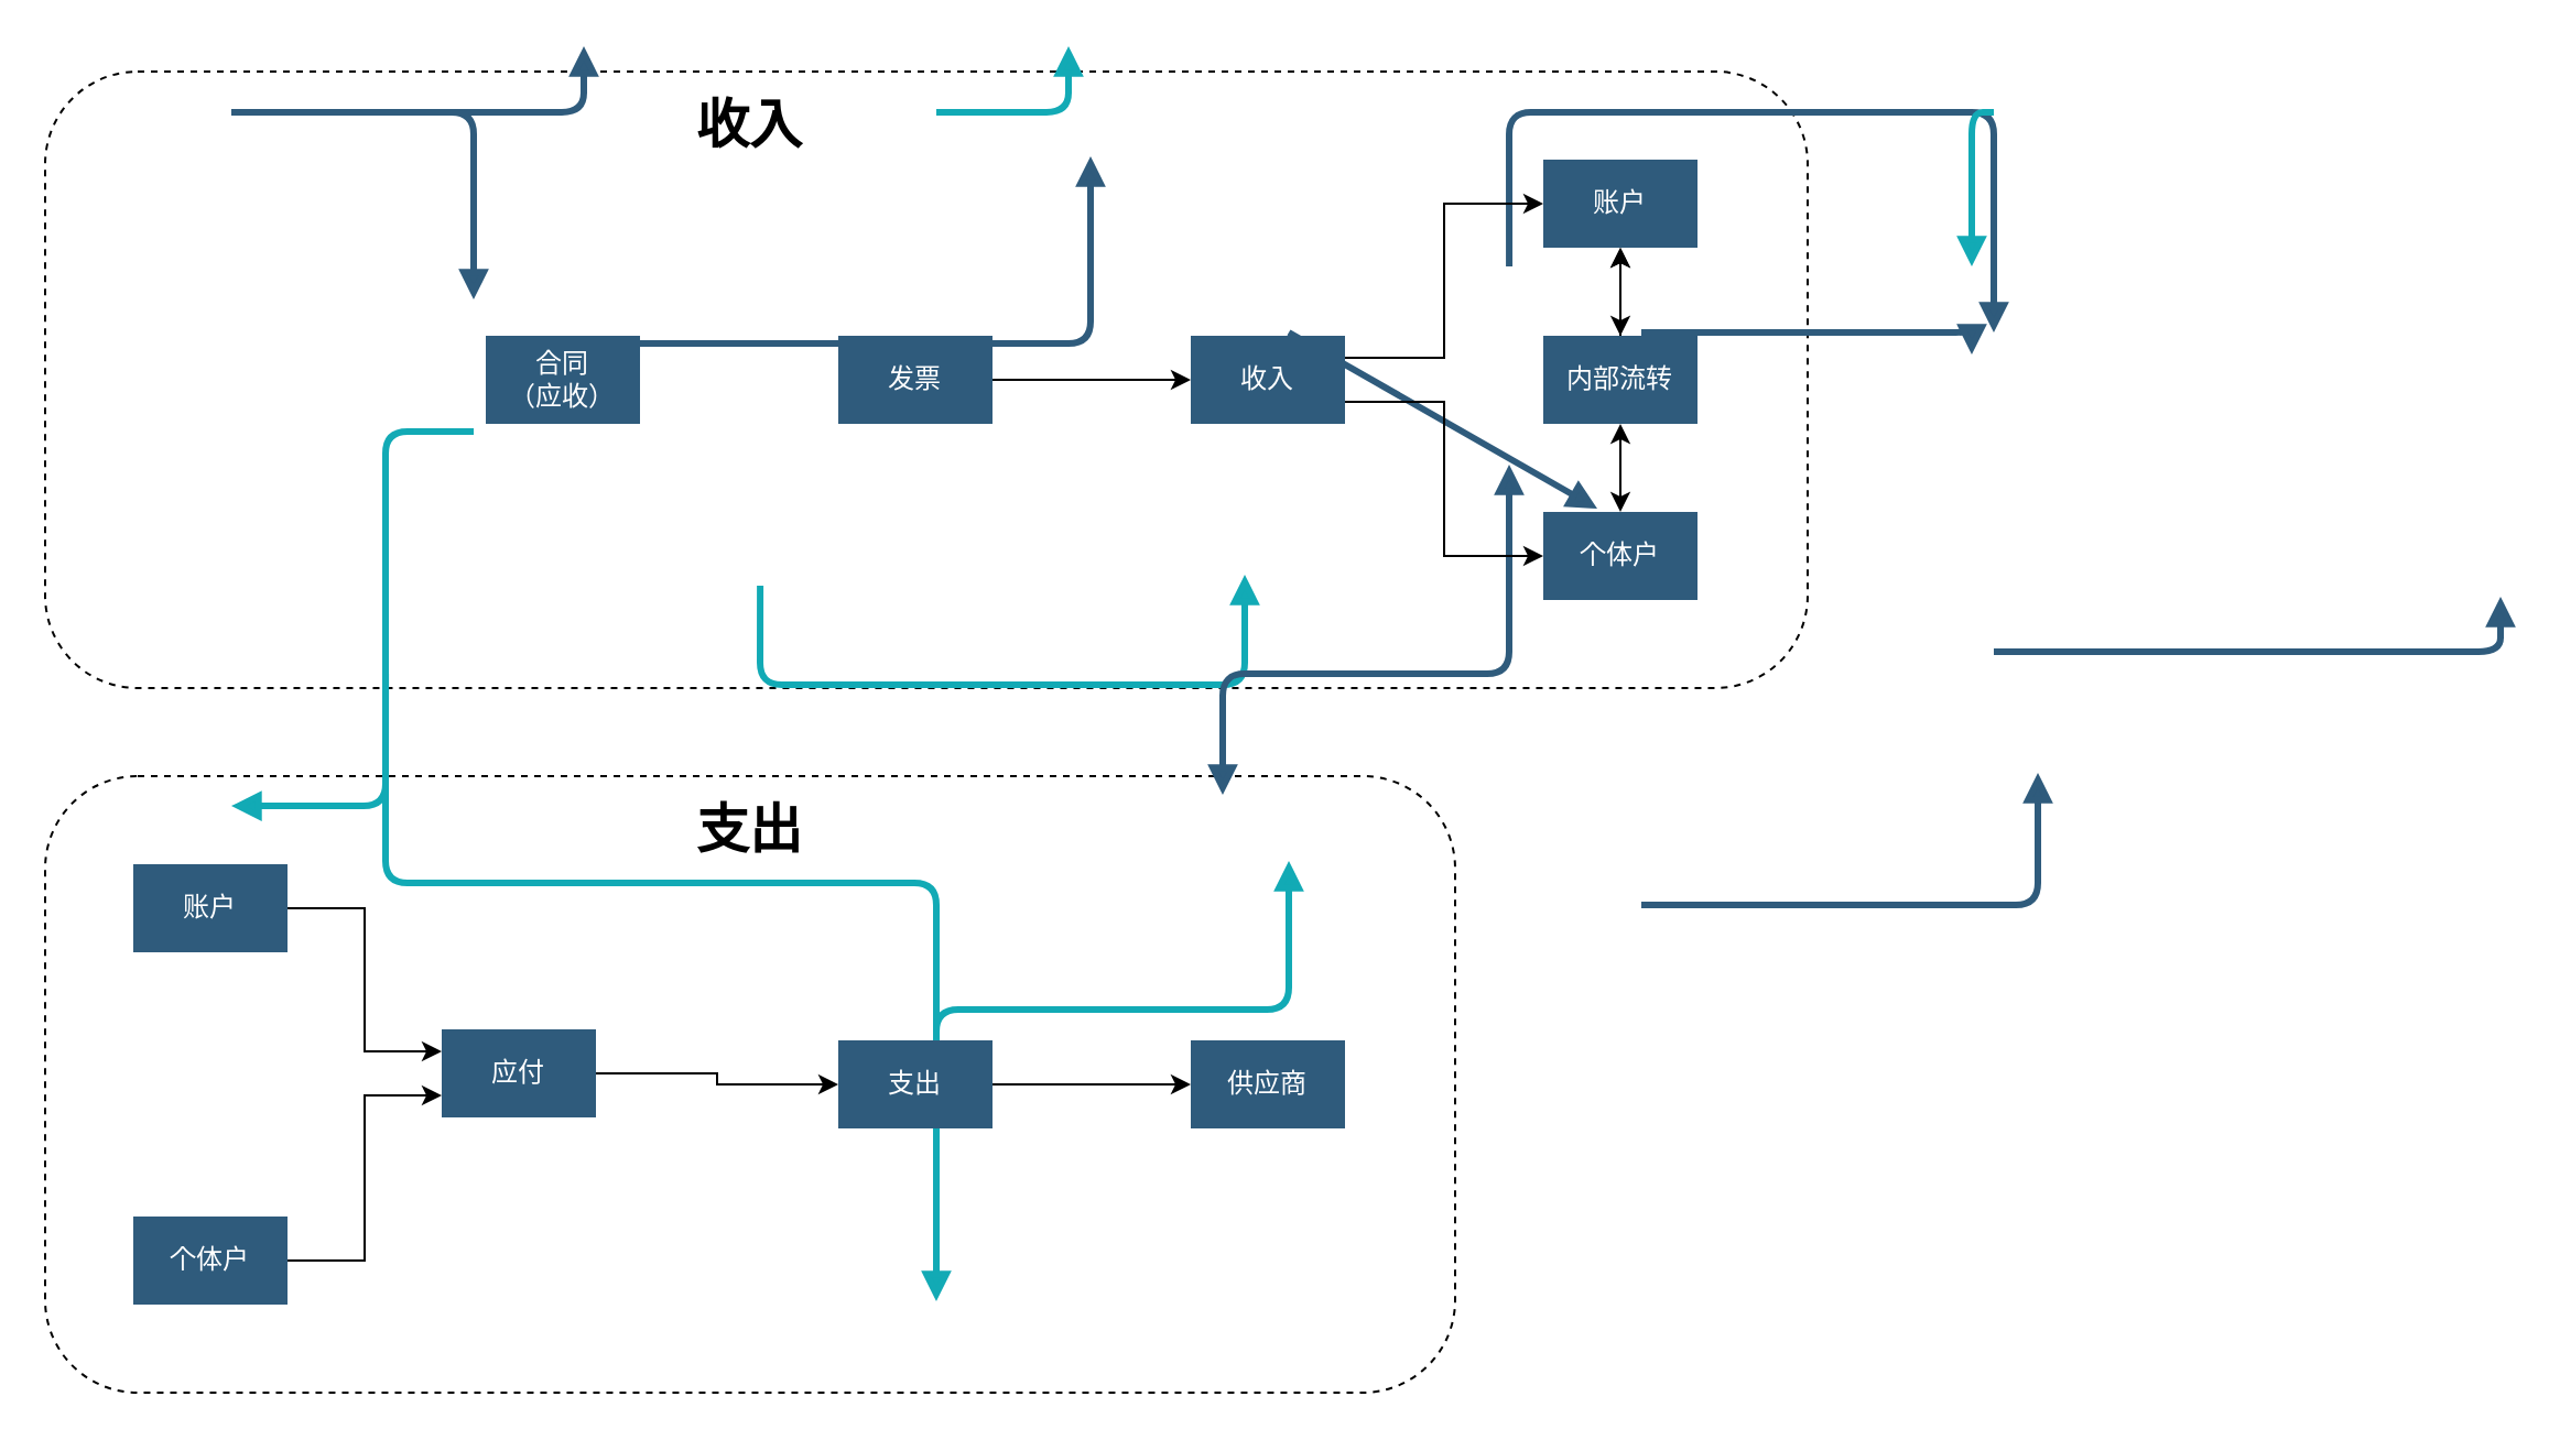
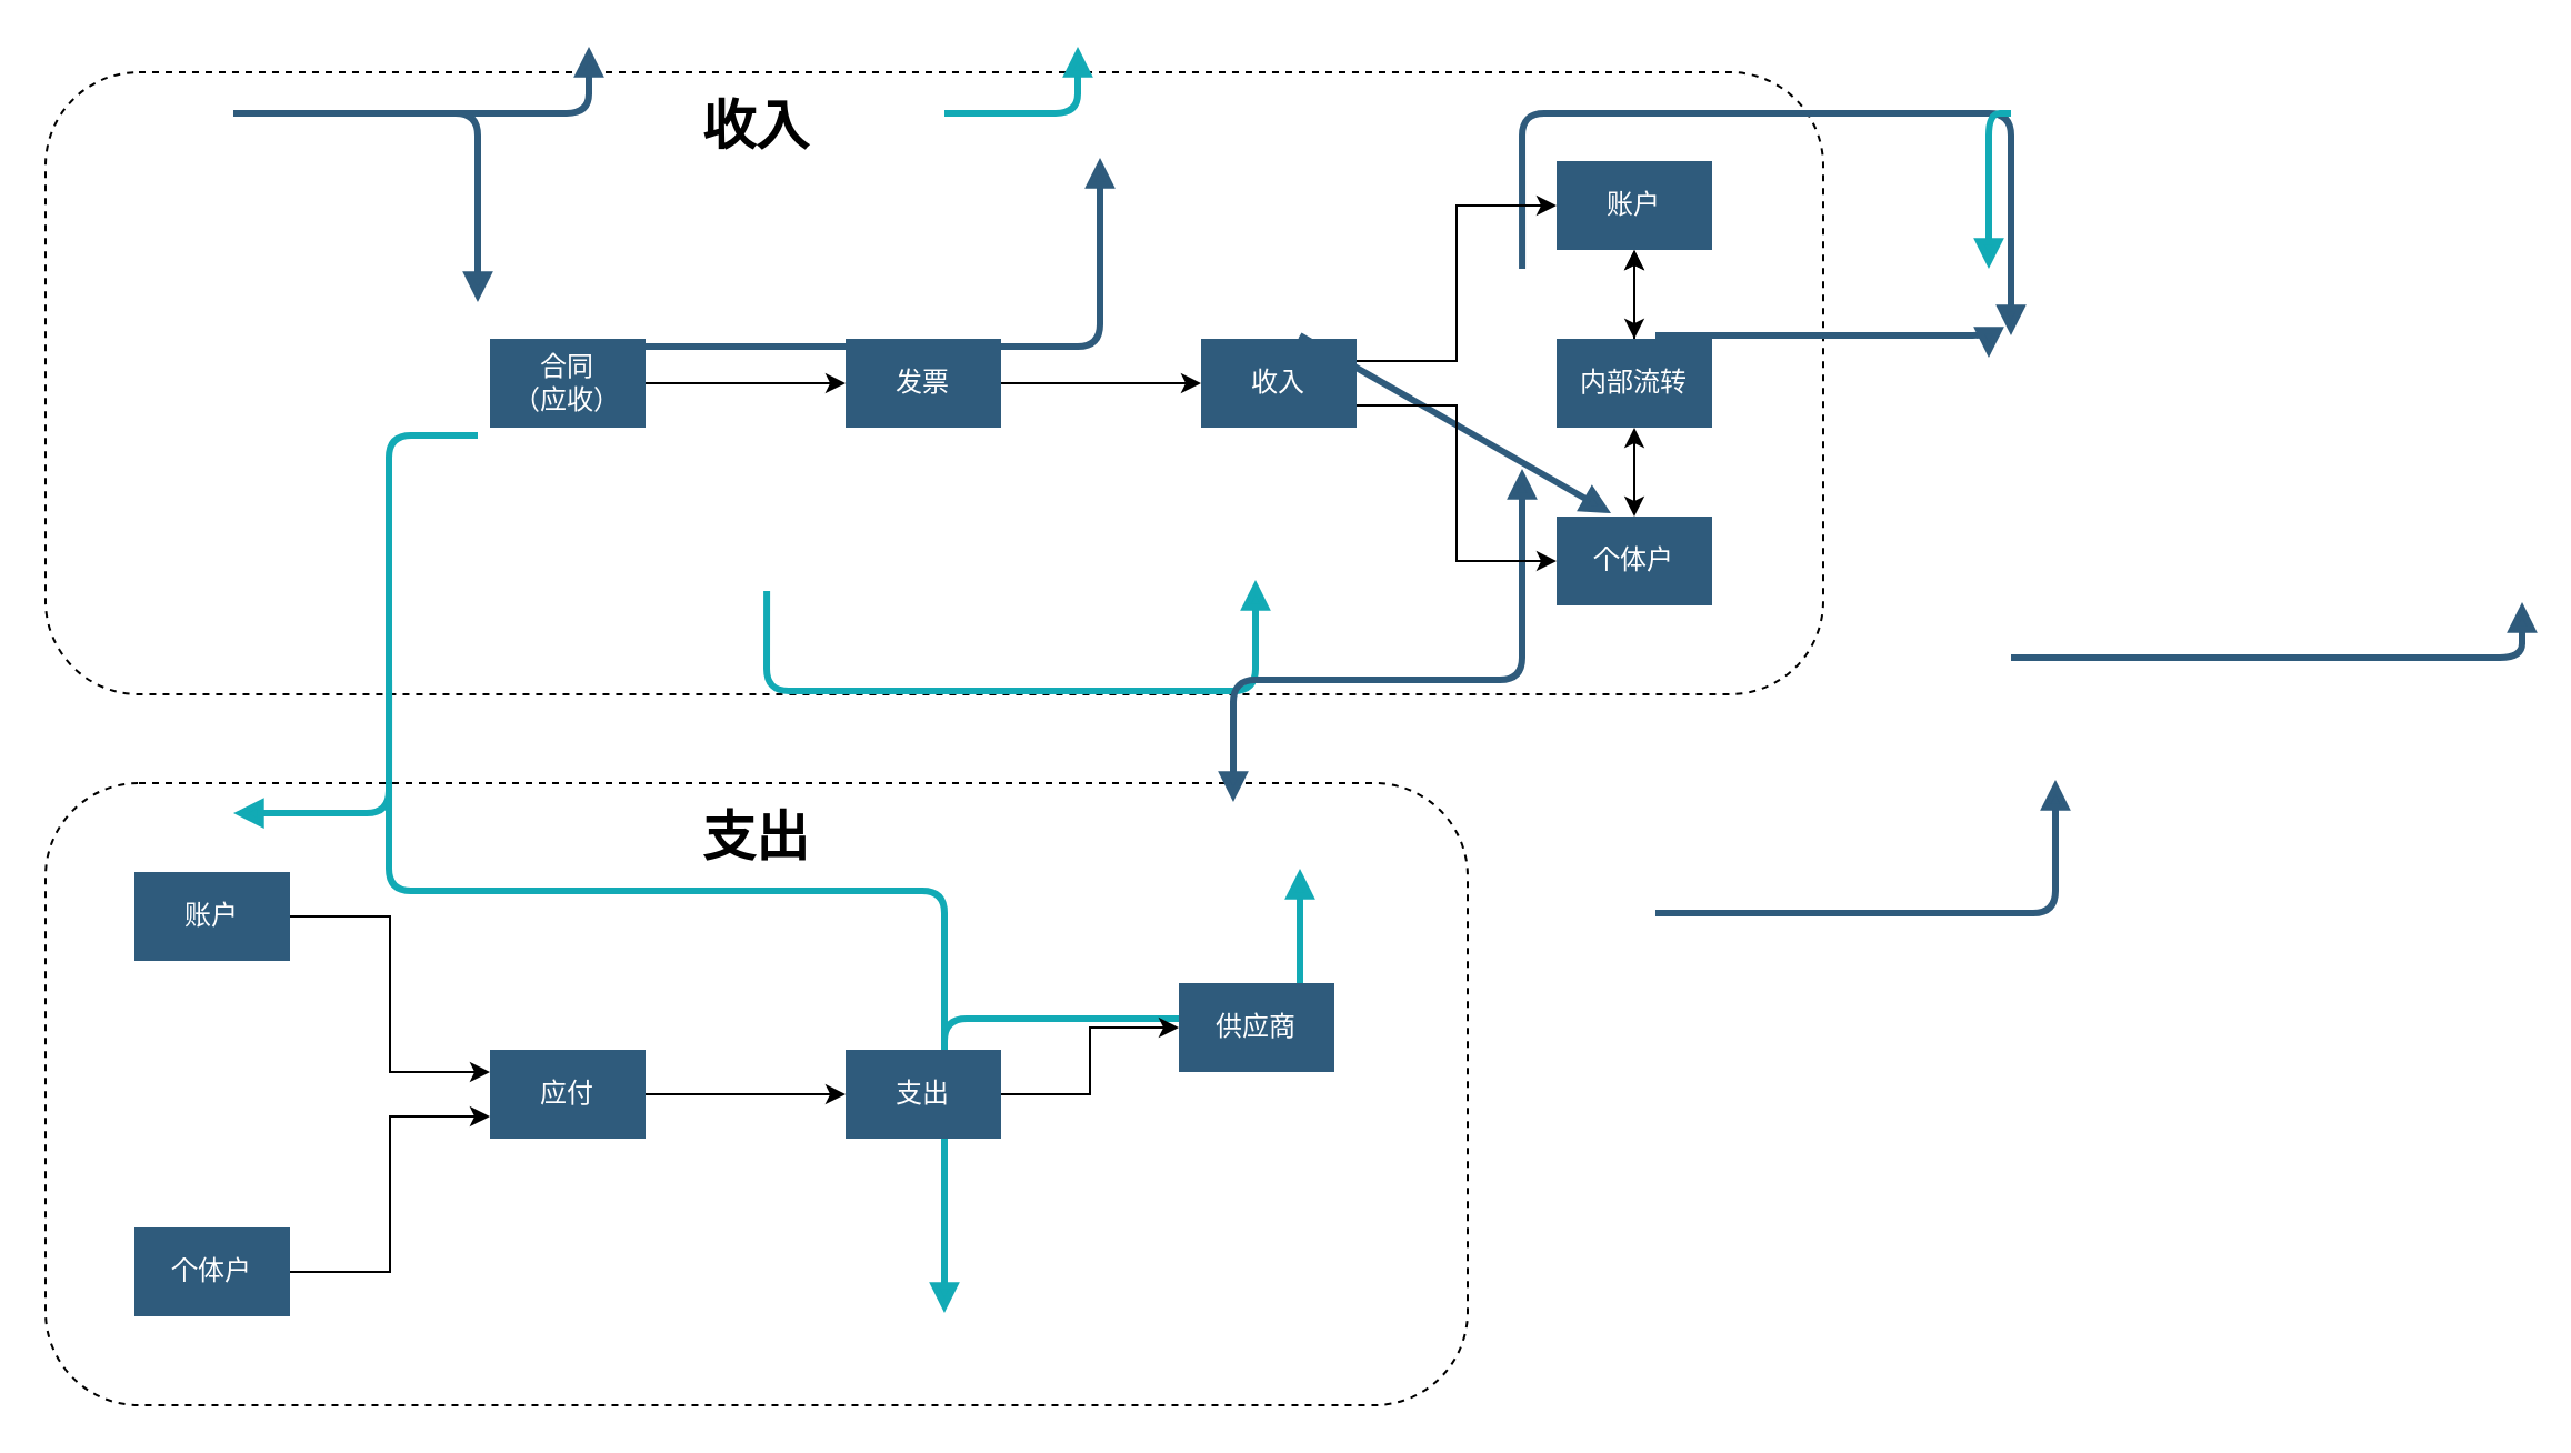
  <mxCell id="0" />
  <mxCell id="1" parent="0" />
  <mxCell id="2" value="" style="rounded=1;whiteSpace=wrap;html=1;fillColor=none;dashed=1;" vertex="1" parent="1"><mxGeometry x="20" y="352" width="640" height="280" as="geometry" /></mxCell>
  <mxCell id="3" value="" style="rounded=1;whiteSpace=wrap;html=1;fillColor=none;dashed=1;" vertex="1" parent="1"><mxGeometry x="20" y="32" width="800" height="280" as="geometry" /></mxCell>
  <mxCell id="4" value="" style="edgeStyle=segmentEdgeStyle;strokeColor=#2F5B7C;strokeWidth=3;html=1;endArrow=block;endFill=1;" parent="1" edge="1"><mxGeometry x="164.5" y="178.5" width="100" height="100" as="geometry"><mxPoint x="104.5" y="50.545" as="sourcePoint" /><mxPoint x="264.5" y="20.5" as="targetPoint" /></mxGeometry></mxCell>
  <mxCell id="5" value="" style="edgeStyle=segmentEdgeStyle;strokeColor=#12AAB5;strokeWidth=3;html=1;endArrow=block;endFill=1;" parent="1" edge="1"><mxGeometry x="164.5" y="433.5" width="100" height="100" as="geometry"><mxPoint x="214.5" y="195.5" as="sourcePoint" /><mxPoint x="104.5" y="365.545" as="targetPoint" /><Array as="points"><mxPoint x="174.5" y="365.5" /></Array></mxGeometry></mxCell>
  <mxCell id="6" value="" style="edgeStyle=segmentEdgeStyle;strokeColor=#2F5B7C;strokeWidth=3;html=1;endArrow=block;endFill=1;" parent="1" edge="1"><mxGeometry x="164.5" y="178.5" width="100" height="100" as="geometry"><mxPoint x="104.5" y="50.5" as="sourcePoint" /><mxPoint x="214.5" y="135.5" as="targetPoint" /></mxGeometry></mxCell>
  <mxCell id="7" value="" style="edgeStyle=segmentEdgeStyle;strokeColor=#12AAB5;strokeWidth=3;html=1;endArrow=block;endFill=1;" parent="1" edge="1"><mxGeometry x="234.5" y="433.5" width="100" height="100" as="geometry"><mxPoint x="174.545" y="305.5" as="sourcePoint" /><mxPoint x="424.5" y="590.5" as="targetPoint" /><Array as="points"><mxPoint x="174.5" y="400.5" /></Array></mxGeometry></mxCell>
  <mxCell id="8" value="" style="edgeStyle=elbowEdgeStyle;elbow=vertical;strokeColor=#12AAB5;strokeWidth=3;html=1;endArrow=block;endFill=1;" parent="1" edge="1"><mxGeometry x="484.5" y="623.5" width="100" height="100" as="geometry"><mxPoint x="424.5" y="525.364" as="sourcePoint" /><mxPoint x="584.5" y="390.5" as="targetPoint" /></mxGeometry></mxCell>
  <mxCell id="9" value="" style="edgeStyle=segmentEdgeStyle;strokeColor=#2F5B7C;strokeWidth=3;html=1;endArrow=block;endFill=1;" parent="1" edge="1"><mxGeometry x="324.5" y="283.5" width="100" height="100" as="geometry"><mxPoint x="264.5" y="155.545" as="sourcePoint" /><mxPoint x="494.5" y="70.5" as="targetPoint" /><Array as="points" /></mxGeometry></mxCell>
  <mxCell id="10" value="" style="edgeStyle=segmentEdgeStyle;strokeColor=#12AAB5;strokeWidth=3;html=1;endArrow=block;endFill=1;" parent="1" edge="1"><mxGeometry x="484.5" y="178.5" width="100" height="100" as="geometry"><mxPoint x="424.5" y="50.545" as="sourcePoint" /><mxPoint x="484.5" y="20.5" as="targetPoint" /></mxGeometry></mxCell>
  <mxCell id="11" value="" style="edgeStyle=none;strokeColor=#2F5B7C;strokeWidth=3;html=1;endArrow=block;endFill=1;" parent="1" edge="1"><mxGeometry x="644.5" y="278.5" width="100" height="100" as="geometry"><mxPoint x="584.5" y="150.5" as="sourcePoint" /><mxPoint x="724.5" y="230.5" as="targetPoint" /></mxGeometry></mxCell>
  <mxCell id="12" value="" style="edgeStyle=segmentEdgeStyle;strokeColor=#12AAB5;strokeWidth=3;html=1;endArrow=block;endFill=1;" parent="1" edge="1"><mxGeometry x="404.5" y="393.5" width="100" height="100" as="geometry"><mxPoint x="344.545" y="265.5" as="sourcePoint" /><mxPoint x="564.5" y="260.5" as="targetPoint" /><Array as="points"><mxPoint x="344.5" y="310.5" /></Array></mxGeometry></mxCell>
  <mxCell id="13" value="" style="edgeStyle=segmentEdgeStyle;strokeColor=#2F5B7C;strokeWidth=3;html=1;endArrow=block;endFill=1;" parent="1" edge="1"><mxGeometry x="644.5" y="308.5" width="100" height="100" as="geometry"><mxPoint x="584.5" y="305.545" as="sourcePoint" /><mxPoint x="684.5" y="210.5" as="targetPoint" /></mxGeometry></mxCell>
  <mxCell id="14" value="" style="edgeStyle=segmentEdgeStyle;strokeColor=#2F5B7C;strokeWidth=3;html=1;endArrow=block;endFill=1;" parent="1" edge="1"><mxGeometry x="644.5" y="433.5" width="100" height="100" as="geometry"><mxPoint x="584.5" y="305.545" as="sourcePoint" /><mxPoint x="554.5" y="360.5" as="targetPoint" /></mxGeometry></mxCell>
  <mxCell id="15" value="" style="edgeStyle=segmentEdgeStyle;strokeColor=#2F5B7C;strokeWidth=3;html=1;endArrow=block;endFill=1;" parent="1" edge="1"><mxGeometry x="744.5" y="178.5" width="100" height="100" as="geometry"><mxPoint x="684.545" y="120.5" as="sourcePoint" /><mxPoint x="904.5" y="150.5" as="targetPoint" /><Array as="points"><mxPoint x="684.5" y="50.5" /></Array></mxGeometry></mxCell>
  <mxCell id="16" value="" style="edgeStyle=segmentEdgeStyle;strokeColor=#2F5B7C;strokeWidth=3;html=1;endArrow=block;endFill=1;" parent="1" edge="1"><mxGeometry x="804.5" y="278.5" width="100" height="100" as="geometry"><mxPoint x="744.5" y="150.545" as="sourcePoint" /><mxPoint x="894.5" y="160.5" as="targetPoint" /></mxGeometry></mxCell>
  <mxCell id="17" value="" style="edgeStyle=segmentEdgeStyle;strokeColor=#2F5B7C;strokeWidth=3;html=1;endArrow=block;endFill=1;" parent="1" edge="1"><mxGeometry x="804.5" y="538.5" width="100" height="100" as="geometry"><mxPoint x="744.5" y="410.545" as="sourcePoint" /><mxPoint x="924.5" y="350.5" as="targetPoint" /></mxGeometry></mxCell>
  <mxCell id="18" value="" style="edgeStyle=segmentEdgeStyle;strokeColor=#2F5B7C;strokeWidth=3;html=1;endArrow=block;endFill=1;" parent="1" edge="1"><mxGeometry x="964.5" y="423.5" width="100" height="100" as="geometry"><mxPoint x="904.5" y="295.545" as="sourcePoint" /><mxPoint x="1134.5" y="270.5" as="targetPoint" /></mxGeometry></mxCell>
  <mxCell id="19" value="" style="edgeStyle=segmentEdgeStyle;strokeColor=#12AAB5;strokeWidth=3;html=1;endArrow=block;endFill=1;" parent="1" edge="1"><mxGeometry x="964.5" y="178.5" width="100" height="100" as="geometry"><mxPoint x="904.5" y="50.545" as="sourcePoint" /><mxPoint x="894.5" y="120.5" as="targetPoint" /></mxGeometry></mxCell>
  <mxCell id="20" style="edgeStyle=orthogonalEdgeStyle;rounded=0;orthogonalLoop=1;jettySize=auto;html=1;exitX=1;exitY=0.25;exitDx=0;exitDy=0;entryX=0;entryY=0.5;entryDx=0;entryDy=0;" edge="1" parent="1" source="22" target="32"><mxGeometry relative="1" as="geometry" /></mxCell>
  <mxCell id="21" style="edgeStyle=orthogonalEdgeStyle;rounded=0;orthogonalLoop=1;jettySize=auto;html=1;exitX=1;exitY=0.75;exitDx=0;exitDy=0;entryX=0;entryY=0.5;entryDx=0;entryDy=0;" edge="1" parent="1" source="22" target="34"><mxGeometry relative="1" as="geometry" /></mxCell>
  <mxCell id="22" value="收入" style="whiteSpace=wrap;fillColor=#2f5b7c;strokeColor=none;shadow=0;fontColor=#FFFFFF;fontFamily=Helvetica;fontStyle=0;html=1;fontSize=12;spacing=6;verticalAlign=middle;" vertex="1" parent="1"><mxGeometry x="540" y="152" width="70" height="40" as="geometry" /></mxCell>
  <mxCell id="23" style="edgeStyle=orthogonalEdgeStyle;rounded=0;orthogonalLoop=1;jettySize=auto;html=1;exitX=1;exitY=0.5;exitDx=0;exitDy=0;entryX=0;entryY=0.5;entryDx=0;entryDy=0;" edge="1" parent="1" source="24" target="31"><mxGeometry relative="1" as="geometry" /></mxCell>
  <mxCell id="24" value="支出" style="whiteSpace=wrap;fillColor=#2f5b7c;strokeColor=none;shadow=0;fontColor=#FFFFFF;fontFamily=Helvetica;fontStyle=0;html=1;fontSize=12;spacing=6;verticalAlign=middle;" vertex="1" parent="1"><mxGeometry x="380" y="472" width="70" height="40" as="geometry" /></mxCell>
+ <mxCell id="25" style="edgeStyle=orthogonalEdgeStyle;rounded=0;orthogonalLoop=1;jettySize=auto;html=1;exitX=1;exitY=0.5;exitDx=0;exitDy=0;" edge="1" parent="1" source="26" target="28"><mxGeometry relative="1" as="geometry" /></mxCell>
  <mxCell id="26" value="合同&lt;div&gt;（应收）&lt;/div&gt;" style="whiteSpace=wrap;fillColor=#2f5b7c;strokeColor=none;shadow=0;fontColor=#FFFFFF;fontFamily=Helvetica;fontStyle=0;html=1;fontSize=12;spacing=6;verticalAlign=middle;" vertex="1" parent="1"><mxGeometry x="220" y="152" width="70" height="40" as="geometry" /></mxCell>
  <mxCell id="27" style="edgeStyle=orthogonalEdgeStyle;rounded=0;orthogonalLoop=1;jettySize=auto;html=1;exitX=1;exitY=0.5;exitDx=0;exitDy=0;entryX=0;entryY=0.5;entryDx=0;entryDy=0;" edge="1" parent="1" source="28" target="22"><mxGeometry relative="1" as="geometry" /></mxCell>
  <mxCell id="28" value="发票" style="whiteSpace=wrap;fillColor=#2f5b7c;strokeColor=none;shadow=0;fontColor=#FFFFFF;fontFamily=Helvetica;fontStyle=0;html=1;fontSize=12;spacing=6;verticalAlign=middle;" vertex="1" parent="1"><mxGeometry x="380" y="152" width="70" height="40" as="geometry" /></mxCell>
  <mxCell id="29" style="edgeStyle=orthogonalEdgeStyle;rounded=0;orthogonalLoop=1;jettySize=auto;html=1;exitX=1;exitY=0.5;exitDx=0;exitDy=0;entryX=0;entryY=0.5;entryDx=0;entryDy=0;" edge="1" parent="1" source="30" target="24"><mxGeometry relative="1" as="geometry" /></mxCell>
- <mxCell id="30" value="应付" style="whiteSpace=wrap;fillColor=#2f5b7c;strokeColor=none;shadow=0;fontColor=#FFFFFF;fontFamily=Helvetica;fontStyle=0;html=1;fontSize=12;spacing=6;verticalAlign=middle;" vertex="1" parent="1"><mxGeometry x="200" y="467" width="70" height="40" as="geometry" /></mxCell>
- <mxCell id="31" value="供应商" style="whiteSpace=wrap;fillColor=#2f5b7c;strokeColor=none;shadow=0;fontColor=#FFFFFF;fontFamily=Helvetica;fontStyle=0;html=1;fontSize=12;spacing=6;verticalAlign=middle;" vertex="1" parent="1"><mxGeometry x="540" y="472" width="70" height="40" as="geometry" /></mxCell>
+ <mxCell id="30" value="应付" style="whiteSpace=wrap;fillColor=#2f5b7c;strokeColor=none;shadow=0;fontColor=#FFFFFF;fontFamily=Helvetica;fontStyle=0;html=1;fontSize=12;spacing=6;verticalAlign=middle;" vertex="1" parent="1"><mxGeometry x="220" y="472" width="70" height="40" as="geometry" /></mxCell>
+ <mxCell id="31" value="供应商" style="whiteSpace=wrap;fillColor=#2f5b7c;strokeColor=none;shadow=0;fontColor=#FFFFFF;fontFamily=Helvetica;fontStyle=0;html=1;fontSize=12;spacing=6;verticalAlign=middle;" vertex="1" parent="1"><mxGeometry x="530" y="442" width="70" height="40" as="geometry" /></mxCell>
  <mxCell id="32" value="账户" style="whiteSpace=wrap;fillColor=#2f5b7c;strokeColor=none;shadow=0;fontColor=#FFFFFF;fontFamily=Helvetica;fontStyle=0;html=1;fontSize=12;spacing=6;verticalAlign=middle;" vertex="1" parent="1"><mxGeometry x="700" y="72" width="70" height="40" as="geometry" /></mxCell>
  <mxCell id="33" style="edgeStyle=orthogonalEdgeStyle;rounded=0;orthogonalLoop=1;jettySize=auto;html=1;exitX=0.5;exitY=0;exitDx=0;exitDy=0;entryX=0.5;entryY=1;entryDx=0;entryDy=0;startArrow=classic;startFill=1;" edge="1" parent="1" source="34" target="37"><mxGeometry relative="1" as="geometry" /></mxCell>
  <mxCell id="34" value="个体户" style="whiteSpace=wrap;fillColor=#2f5b7c;strokeColor=none;shadow=0;fontColor=#FFFFFF;fontFamily=Helvetica;fontStyle=0;html=1;fontSize=12;spacing=6;verticalAlign=middle;" vertex="1" parent="1"><mxGeometry x="700" y="232" width="70" height="40" as="geometry" /></mxCell>
  <mxCell id="35" style="edgeStyle=orthogonalEdgeStyle;rounded=0;orthogonalLoop=1;jettySize=auto;html=1;exitX=0.5;exitY=0;exitDx=0;exitDy=0;entryX=0.5;entryY=1;entryDx=0;entryDy=0;" edge="1" parent="1" source="37" target="32"><mxGeometry relative="1" as="geometry" /></mxCell>
  <mxCell id="36" value="" style="edgeStyle=orthogonalEdgeStyle;rounded=0;orthogonalLoop=1;jettySize=auto;html=1;startArrow=classic;startFill=1;" edge="1" parent="1" source="37" target="32"><mxGeometry relative="1" as="geometry" /></mxCell>
  <mxCell id="37" value="内部流转" style="whiteSpace=wrap;fillColor=#2f5b7c;strokeColor=none;shadow=0;fontColor=#FFFFFF;fontFamily=Helvetica;fontStyle=0;html=1;fontSize=12;spacing=6;verticalAlign=middle;" vertex="1" parent="1"><mxGeometry x="700" y="152" width="70" height="40" as="geometry" /></mxCell>
  <mxCell id="38" style="edgeStyle=orthogonalEdgeStyle;rounded=0;orthogonalLoop=1;jettySize=auto;html=1;exitX=1;exitY=0.5;exitDx=0;exitDy=0;entryX=0;entryY=0.25;entryDx=0;entryDy=0;" edge="1" parent="1" source="39" target="30"><mxGeometry relative="1" as="geometry" /></mxCell>
  <mxCell id="39" value="账户" style="whiteSpace=wrap;fillColor=#2f5b7c;strokeColor=none;shadow=0;fontColor=#FFFFFF;fontFamily=Helvetica;fontStyle=0;html=1;fontSize=12;spacing=6;verticalAlign=middle;" vertex="1" parent="1"><mxGeometry x="60" y="392" width="70" height="40" as="geometry" /></mxCell>
  <mxCell id="40" style="edgeStyle=orthogonalEdgeStyle;rounded=0;orthogonalLoop=1;jettySize=auto;html=1;exitX=1;exitY=0.5;exitDx=0;exitDy=0;entryX=0;entryY=0.75;entryDx=0;entryDy=0;" edge="1" parent="1" source="41" target="30"><mxGeometry relative="1" as="geometry" /></mxCell>
  <mxCell id="41" value="个体户" style="whiteSpace=wrap;fillColor=#2f5b7c;strokeColor=none;shadow=0;fontColor=#FFFFFF;fontFamily=Helvetica;fontStyle=0;html=1;fontSize=12;spacing=6;verticalAlign=middle;" vertex="1" parent="1"><mxGeometry x="60" y="552" width="70" height="40" as="geometry" /></mxCell>
  <mxCell id="42" value="收入" style="text;html=1;align=center;verticalAlign=middle;whiteSpace=wrap;rounded=0;fontStyle=1;fontSize=24;" vertex="1" parent="1"><mxGeometry x="310" y="42" width="60" height="30" as="geometry" /></mxCell>
  <mxCell id="43" value="支出" style="text;html=1;align=center;verticalAlign=middle;whiteSpace=wrap;rounded=0;fontStyle=1;fontSize=24;" vertex="1" parent="1"><mxGeometry x="310" y="362" width="60" height="30" as="geometry" /></mxCell>
